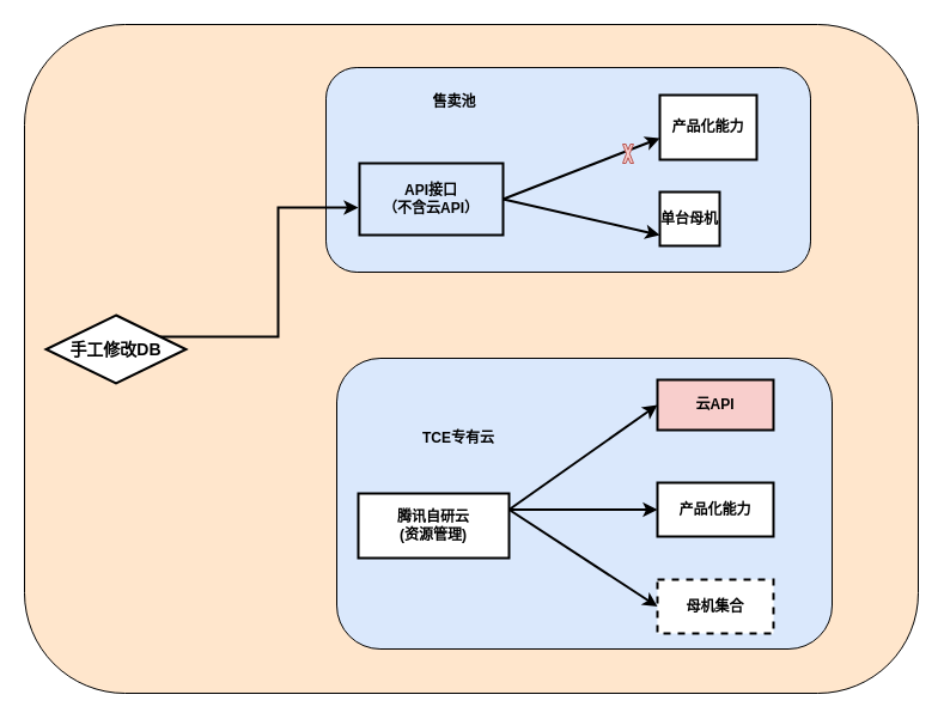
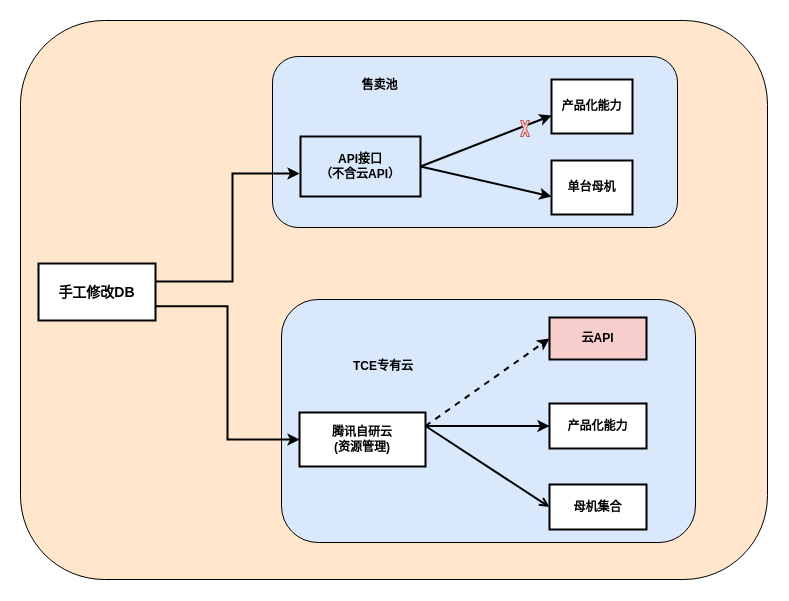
  <mxCell id="0" />
  <mxCell id="1" parent="0" />
  <mxCell id="2" value="" style="rounded=1;whiteSpace=wrap;html=1;fillColor=#FFE6CC;" vertex="1" parent="1"><mxGeometry y="20" width="747" height="559" as="geometry" x="20" /></mxCell>
  <mxCell id="3" value="" style="rounded=1;whiteSpace=wrap;html=1;fillColor=#DAE8FC;" vertex="1" parent="1"><mxGeometry x="272" y="56" width="405" height="171" as="geometry" /></mxCell>
  <mxCell id="4" value="" style="group" vertex="1" connectable="0" parent="1"><mxGeometry x="300" y="70" width="377" height="166" as="geometry" /></mxCell>
  <mxCell id="5" value="API接口&lt;br&gt;（不含云API）" style="whiteSpace=wrap;html=1;rounded=0;strokeWidth=2;fontStyle=1;fillColor=#dae8fc;" vertex="1" parent="4"><mxGeometry y="66" width="120" height="60" as="geometry" /></mxCell>
  <mxCell id="6" value="售卖池" style="text;html=1;align=center;verticalAlign=middle;whiteSpace=wrap;rounded=0;fontStyle=1" vertex="1" parent="4"><mxGeometry x="39" width="81" height="30" as="geometry" /></mxCell>
  <mxCell id="7" value="" style="endArrow=classic;html=1;rounded=0;exitX=1;exitY=0.5;exitDx=0;exitDy=0;strokeWidth=2;" edge="1" parent="4" source="5"><mxGeometry width="50" height="50" relative="1" as="geometry"><mxPoint x="156" y="95" as="sourcePoint" /><mxPoint x="251" y="45" as="targetPoint" /><Array as="points"><mxPoint x="251" y="45" /></Array></mxGeometry></mxCell>
  <mxCell id="8" value="" style="verticalLabelPosition=bottom;verticalAlign=top;html=1;shape=mxgraph.basic.x;fillColor=#f8cecc;strokeColor=#b85450;" vertex="1" parent="4"><mxGeometry x="220" y="50" width="9" height="16" as="geometry" /></mxCell>
  <mxCell id="9" value="产品化能力" style="whiteSpace=wrap;html=1;rounded=0;strokeWidth=2;fontStyle=1;" vertex="1" parent="4"><mxGeometry x="251" y="9" width="81" height="54" as="geometry" /></mxCell>
- <mxCell id="10" value="单台母机" style="whiteSpace=wrap;html=1;rounded=0;strokeWidth=2;fontStyle=1;" vertex="1" parent="4"><mxGeometry x="251" y="90" width="50" height="45" as="geometry" /></mxCell>
+ <mxCell id="10" value="单台母机" style="whiteSpace=wrap;html=1;rounded=0;strokeWidth=2;fontStyle=1;" vertex="1" parent="4"><mxGeometry x="251" y="90" width="81" height="54" as="geometry" /></mxCell>
  <mxCell id="11" value="" style="endArrow=classic;html=1;rounded=0;strokeWidth=2;exitX=1;exitY=0.5;exitDx=0;exitDy=0;" edge="1" parent="4" source="5"><mxGeometry width="50" height="50" relative="1" as="geometry"><mxPoint x="143" y="162" as="sourcePoint" /><mxPoint x="251" y="126" as="targetPoint" /><Array as="points"><mxPoint x="251" y="126" /></Array></mxGeometry></mxCell>
  <mxCell id="12" value="" style="edgeStyle=orthogonalEdgeStyle;rounded=0;orthogonalLoop=1;jettySize=auto;html=1;fontStyle=0;strokeWidth=2;" edge="1" parent="1" source="13"><mxGeometry relative="1" as="geometry"><mxPoint x="299" y="173" as="targetPoint" /><Array as="points"><mxPoint x="232" y="281" /><mxPoint x="232" y="173" /><mxPoint x="299" y="173" /></Array></mxGeometry></mxCell>
- <mxCell id="13" value="&lt;b&gt;&lt;font style=&quot;font-size: 14px;&quot;&gt;手工修改DB&lt;/font&gt;&lt;/b&gt;" style="rhombus;whiteSpace=wrap;html=1;strokeWidth=2;" vertex="1" parent="1"><mxGeometry x="38" y="263" width="117" height="57" as="geometry" /></mxCell>
+ <mxCell id="13" value="&lt;b&gt;&lt;font style=&quot;font-size: 14px;&quot;&gt;手工修改DB&lt;/font&gt;&lt;/b&gt;" style="rounded=0;whiteSpace=wrap;html=1;strokeWidth=2;" vertex="1" parent="1"><mxGeometry x="38" y="263" width="117" height="57" as="geometry" /></mxCell>
  <mxCell id="14" value="" style="group" vertex="1" connectable="0" parent="1"><mxGeometry x="299" y="317" width="396" height="225" as="geometry" /></mxCell>
  <mxCell id="15" value="" style="rounded=1;whiteSpace=wrap;html=1;fillColor=#DAE8FC;" vertex="1" parent="14"><mxGeometry x="-18" y="-18" width="414" height="243" as="geometry" /></mxCell>
- <mxCell id="16" value="" style="rounded=0;orthogonalLoop=1;jettySize=auto;html=1;exitX=1;exitY=0.25;exitDx=0;exitDy=0;strokeWidth=2;entryX=0;entryY=0.5;entryDx=0;entryDy=0;" edge="1" parent="14" source="17" target="18"><mxGeometry relative="1" as="geometry"><mxPoint x="216" y="23" as="targetPoint" /></mxGeometry></mxCell>
+ <mxCell id="16" value="" style="rounded=0;orthogonalLoop=1;jettySize=auto;html=1;exitX=1;exitY=0.25;exitDx=0;exitDy=0;strokeWidth=2;entryX=0;entryY=0.5;entryDx=0;entryDy=0;dashed=1;" edge="1" parent="14" source="17" target="18"><mxGeometry relative="1" as="geometry"><mxPoint x="216" y="23" as="targetPoint" /></mxGeometry></mxCell>
  <mxCell id="17" value="腾讯自研云&lt;br&gt;(资源管理)" style="whiteSpace=wrap;html=1;rounded=0;strokeWidth=2;fontStyle=1" vertex="1" parent="14"><mxGeometry y="95" width="126" height="54" as="geometry" /></mxCell>
  <mxCell id="18" value="云API" style="whiteSpace=wrap;html=1;rounded=0;strokeWidth=2;fontStyle=1;fillColor=#f8cecc;" vertex="1" parent="14"><mxGeometry x="250" width="97" height="42" as="geometry" /></mxCell>
  <mxCell id="19" value="产品化能力" style="whiteSpace=wrap;html=1;rounded=0;strokeWidth=2;fontStyle=1;" vertex="1" parent="14"><mxGeometry x="250" y="86" width="97" height="45" as="geometry" /></mxCell>
- <mxCell id="20" value="母机集合" style="whiteSpace=wrap;html=1;rounded=0;strokeWidth=2;fontStyle=1;dashed=1;" vertex="1" parent="14"><mxGeometry x="250" y="167" width="97" height="45" as="geometry" /></mxCell>
+ <mxCell id="20" value="母机集合" style="whiteSpace=wrap;html=1;rounded=0;strokeWidth=2;fontStyle=1;" vertex="1" parent="14"><mxGeometry x="250" y="167" width="97" height="45" as="geometry" /></mxCell>
  <mxCell id="21" value="" style="rounded=0;orthogonalLoop=1;jettySize=auto;html=1;exitX=1;exitY=0.25;exitDx=0;exitDy=0;entryX=0;entryY=0.5;entryDx=0;entryDy=0;strokeWidth=2;" edge="1" parent="14" source="17" target="19"><mxGeometry relative="1" as="geometry"><mxPoint x="144" y="69" as="sourcePoint" /><mxPoint x="227" y="46" as="targetPoint" /></mxGeometry></mxCell>
- <mxCell id="22" value="" style="rounded=0;orthogonalLoop=1;jettySize=auto;html=1;exitX=1;exitY=0.25;exitDx=0;exitDy=0;strokeWidth=2;entryX=0;entryY=0.5;entryDx=0;entryDy=0;" edge="1" parent="14" source="17" target="20"><mxGeometry relative="1" as="geometry"><mxPoint x="135" y="167" as="sourcePoint" /><mxPoint x="216" y="194" as="targetPoint" /></mxGeometry></mxCell>
+ <mxCell id="22" value="" style="rounded=0;orthogonalLoop=1;jettySize=auto;html=1;exitX=1;exitY=0.25;exitDx=0;exitDy=0;strokeWidth=2;entryX=0;entryY=0.5;entryDx=0;entryDy=0;endArrow=open;" edge="1" parent="14" source="17" target="20"><mxGeometry relative="1" as="geometry"><mxPoint x="135" y="167" as="sourcePoint" /><mxPoint x="216" y="194" as="targetPoint" /></mxGeometry></mxCell>
  <mxCell id="23" value="TCE专有云" style="text;html=1;align=center;verticalAlign=middle;whiteSpace=wrap;rounded=0;fontStyle=1" vertex="1" parent="14"><mxGeometry x="41" y="35" width="86" height="27" as="geometry" /></mxCell>
+ <mxCell id="24" value="" style="edgeStyle=orthogonalEdgeStyle;rounded=0;orthogonalLoop=1;jettySize=auto;html=1;exitX=1;exitY=0.75;exitDx=0;exitDy=0;entryX=0;entryY=0.5;entryDx=0;entryDy=0;strokeWidth=2;" edge="1" parent="1" source="13" target="17"><mxGeometry relative="1" as="geometry"><mxPoint x="74" y="344" as="sourcePoint" /><mxPoint x="242" y="459.5" as="targetPoint" /></mxGeometry></mxCell>
